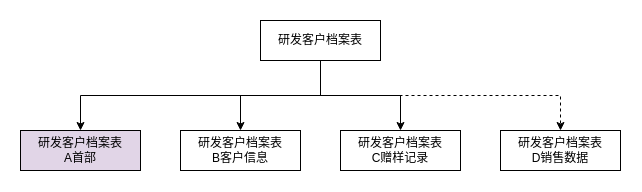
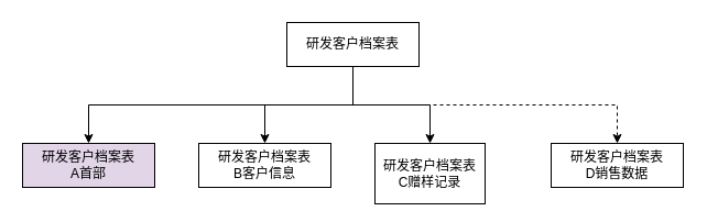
  <mxCell id="0" />
  <mxCell id="1" parent="0" />
  <mxCell id="2" style="edgeStyle=orthogonalEdgeStyle;rounded=0;orthogonalLoop=1;jettySize=auto;html=1;exitX=0.5;exitY=1;exitDx=0;exitDy=0;" edge="1" parent="1" source="6" target="10"><mxGeometry relative="1" as="geometry" /></mxCell>
  <mxCell id="3" style="edgeStyle=orthogonalEdgeStyle;rounded=0;orthogonalLoop=1;jettySize=auto;html=1;exitX=0.5;exitY=1;exitDx=0;exitDy=0;" edge="1" parent="1" source="6" target="9"><mxGeometry relative="1" as="geometry" /></mxCell>
  <mxCell id="4" style="edgeStyle=orthogonalEdgeStyle;rounded=0;orthogonalLoop=1;jettySize=auto;html=1;exitX=0.5;exitY=1;exitDx=0;exitDy=0;" edge="1" parent="1" source="6" target="8"><mxGeometry relative="1" as="geometry" /></mxCell>
  <mxCell id="5" style="edgeStyle=orthogonalEdgeStyle;rounded=0;orthogonalLoop=1;jettySize=auto;html=1;exitX=0.5;exitY=1;exitDx=0;exitDy=0;dashed=1;" edge="1" parent="1" source="6" target="7"><mxGeometry relative="1" as="geometry" /></mxCell>
  <mxCell id="6" value="研发客户档案表" style="rounded=0;whiteSpace=wrap;html=1;" vertex="1" parent="1"><mxGeometry x="260" y="20" width="120" height="40" as="geometry" /></mxCell>
  <mxCell id="7" value="研发客户档案表&lt;br&gt;D销售数据" style="rounded=0;whiteSpace=wrap;html=1;" vertex="1" parent="1"><mxGeometry x="500" y="130" width="120" height="40" as="geometry" /></mxCell>
- <mxCell id="8" value="研发客户档案表&lt;br&gt;C赠样记录" style="rounded=0;whiteSpace=wrap;html=1;" vertex="1" parent="1"><mxGeometry x="340" y="130" width="120" height="40" as="geometry" /></mxCell>
+ <mxCell id="8" value="研发客户档案表&lt;br&gt;C赠样记录" style="rounded=0;whiteSpace=wrap;html=1;" vertex="1" parent="1"><mxGeometry x="340" y="130" width="100" height="55" as="geometry" /></mxCell>
  <mxCell id="9" value="研发客户档案表&lt;br&gt;B客户信息" style="rounded=0;whiteSpace=wrap;html=1;" vertex="1" parent="1"><mxGeometry x="180" y="130" width="120" height="40" as="geometry" /></mxCell>
  <mxCell id="10" value="研发客户档案表&lt;br&gt;A首部" style="rounded=0;whiteSpace=wrap;html=1;fillColor=#e1d5e7;" vertex="1" parent="1"><mxGeometry x="20" y="130" width="120" height="40" as="geometry" /></mxCell>
